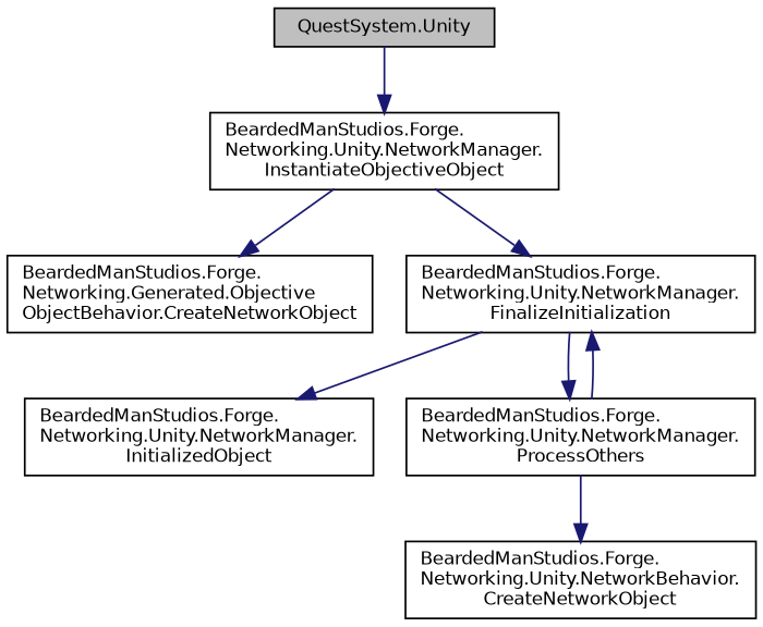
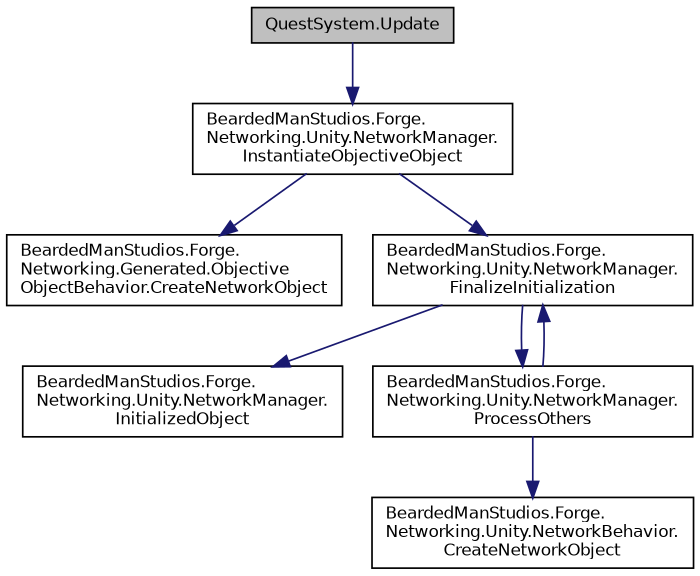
  digraph {
    rankdir=TB
    node [color=black fillcolor=white fontname=Helvetica fontsize=10 shape=record style=filled]
    edge [color=midnightblue fontname=Helvetica fontsize=10 labelfontname=Helvetica labelfontsize=10 style=solid]
-   n1 [fillcolor=grey75 fontcolor=black height=0.2 label="QuestSystem.Unity" width=0.4]
+   n1 [fillcolor=grey75 fontcolor=black height=0.2 label="QuestSystem.Update" width=0.4]
    n2 [height=0.2 label="BeardedManStudios.Forge.\lNetworking.Unity.NetworkManager.\lInstantiateObjectiveObject" width=0.4]
    n3 [height=0.2 label="BeardedManStudios.Forge.\lNetworking.Generated.Objective\lObjectBehavior.CreateNetworkObject" width=0.4]
    n4 [height=0.2 label="BeardedManStudios.Forge.\lNetworking.Unity.NetworkManager.\lFinalizeInitialization" width=0.4]
    n5 [height=0.2 label="BeardedManStudios.Forge.\lNetworking.Unity.NetworkManager.\lInitializedObject" width=0.4]
    n6 [height=0.2 label="BeardedManStudios.Forge.\lNetworking.Unity.NetworkManager.\lProcessOthers" width=0.4]
    n7 [height=0.2 label="BeardedManStudios.Forge.\lNetworking.Unity.NetworkBehavior.\lCreateNetworkObject" width=0.4]
    n1 -> n2
    n2 -> n3
    n2 -> n4
    n4 -> n5
    n4 -> n6
    n6 -> n4
    n6 -> n7
  }
